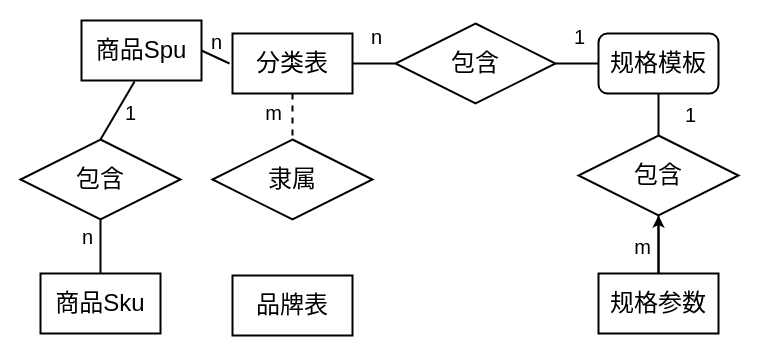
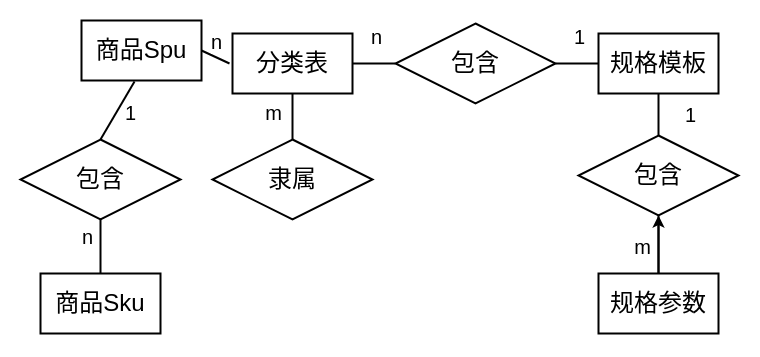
  <mxCell id="0" />
  <mxCell id="1" parent="0" />
  <mxCell id="2" value="&lt;p style=&quot;margin-top: 0pt ; margin-bottom: 0pt ; margin-left: 0in ; direction: ltr ; unicode-bidi: embed ; word-break: normal&quot;&gt;&lt;span style=&quot;font-size: 18pt&quot;&gt;商品&lt;/span&gt;&lt;span style=&quot;font-size: 18pt&quot;&gt;Spu&lt;/span&gt;&lt;/p&gt;" style="rounded=0;whiteSpace=wrap;html=1;gradientColor=none;strokeWidth=2;" parent="1" vertex="1"><mxGeometry x="81" y="20" width="120" height="60" as="geometry" /></mxCell>
  <mxCell id="3" value="&lt;p style=&quot;margin-top: 0pt ; margin-bottom: 0pt ; margin-left: 0in ; direction: ltr ; unicode-bidi: embed ; word-break: normal&quot;&gt;&lt;span style=&quot;font-size: 18pt&quot;&gt;商品&lt;/span&gt;&lt;span style=&quot;font-size: 18pt&quot;&gt;Sku&lt;/span&gt;&lt;/p&gt;" style="rounded=0;whiteSpace=wrap;html=1;gradientColor=none;strokeWidth=2;" parent="1" vertex="1"><mxGeometry x="40" y="273" width="120" height="60" as="geometry" /></mxCell>
  <mxCell id="4" value="&lt;p style=&quot;margin-top: 0pt ; margin-bottom: 0pt ; margin-left: 0in ; direction: ltr ; unicode-bidi: embed ; word-break: normal&quot;&gt;&lt;span style=&quot;font-size: 24px&quot;&gt;分类表&lt;/span&gt;&lt;/p&gt;" style="rounded=0;whiteSpace=wrap;html=1;gradientColor=none;strokeWidth=2;" parent="1" vertex="1"><mxGeometry x="232" y="33" width="120" height="60" as="geometry" /></mxCell>
- <mxCell id="5" value="&lt;p style=&quot;margin-top: 0pt ; margin-bottom: 0pt ; margin-left: 0in ; direction: ltr ; unicode-bidi: embed ; word-break: normal&quot;&gt;&lt;span style=&quot;font-size: 24px&quot;&gt;品牌表&lt;/span&gt;&lt;/p&gt;" style="rounded=0;whiteSpace=wrap;html=1;gradientColor=none;strokeWidth=2;" parent="1" vertex="1"><mxGeometry x="232" y="275" width="120" height="60" as="geometry" /></mxCell>
- <mxCell id="6" value="&lt;p style=&quot;margin-top: 0pt ; margin-bottom: 0pt ; margin-left: 0in ; direction: ltr ; unicode-bidi: embed ; word-break: normal&quot;&gt;&lt;span style=&quot;font-size: 24px&quot;&gt;规格模板&lt;/span&gt;&lt;/p&gt;" style="whiteSpace=wrap;html=1;gradientColor=none;strokeWidth=2;rounded=1;" parent="1" vertex="1"><mxGeometry x="598" y="33" width="120" height="60" as="geometry" /></mxCell>
+ <mxCell id="6" value="&lt;p style=&quot;margin-top: 0pt ; margin-bottom: 0pt ; margin-left: 0in ; direction: ltr ; unicode-bidi: embed ; word-break: normal&quot;&gt;&lt;span style=&quot;font-size: 24px&quot;&gt;规格模板&lt;/span&gt;&lt;/p&gt;" style="rounded=0;whiteSpace=wrap;html=1;gradientColor=none;strokeWidth=2;" parent="1" vertex="1"><mxGeometry x="598" y="33" width="120" height="60" as="geometry" /></mxCell>
  <mxCell id="7" value="&lt;font style=&quot;font-size: 24px&quot;&gt;包含&lt;/font&gt;" style="rhombus;whiteSpace=wrap;html=1;strokeWidth=2;gradientColor=none;" parent="1" vertex="1"><mxGeometry x="20" y="139" width="160" height="80" as="geometry" /></mxCell>
  <mxCell id="8" value="" style="endArrow=none;html=1;entryX=0.442;entryY=1.017;entryDx=0;entryDy=0;exitX=0.5;exitY=0;exitDx=0;exitDy=0;strokeWidth=2;verticalAlign=top;entryPerimeter=0;" parent="1" source="7" target="2" edge="1"><mxGeometry width="50" height="50" relative="1" as="geometry"><mxPoint x="244" y="353" as="sourcePoint" /><mxPoint x="294" y="303" as="targetPoint" /></mxGeometry></mxCell>
  <mxCell id="9" value="1" style="edgeLabel;html=1;align=center;verticalAlign=bottom;resizable=0;points=[];fontSize=20;" parent="8" vertex="1" connectable="0"><mxGeometry x="0.15" y="-1" relative="1" as="geometry"><mxPoint x="9" y="20" as="offset" /></mxGeometry></mxCell>
  <mxCell id="10" value="n" style="endArrow=none;html=1;entryX=0.5;entryY=0;entryDx=0;entryDy=0;exitX=0.5;exitY=1;exitDx=0;exitDy=0;strokeWidth=2;fontSize=20;verticalAlign=bottom;" parent="1" source="7" target="3" edge="1"><mxGeometry x="0.188" y="-13" width="50" height="50" relative="1" as="geometry"><mxPoint x="34" y="-76" as="sourcePoint" /><mxPoint x="255" y="-66" as="targetPoint" /><mxPoint as="offset" /></mxGeometry></mxCell>
  <mxCell id="11" value="n" style="endArrow=none;html=1;exitX=1;exitY=0.5;exitDx=0;exitDy=0;strokeWidth=2;fontSize=20;verticalAlign=bottom;" parent="1" source="2" edge="1"><mxGeometry x="0.049" y="1" width="50" height="50" relative="1" as="geometry"><mxPoint x="34" y="40" as="sourcePoint" /><mxPoint x="229" y="63" as="targetPoint" /><mxPoint as="offset" /></mxGeometry></mxCell>
  <mxCell id="12" value="&lt;font style=&quot;font-size: 24px&quot;&gt;隶属&lt;/font&gt;" style="rhombus;whiteSpace=wrap;html=1;strokeWidth=2;gradientColor=none;" parent="1" vertex="1"><mxGeometry x="212" y="139" width="160" height="80" as="geometry" /></mxCell>
- <mxCell id="13" value="m" style="endArrow=none;html=1;entryX=0.5;entryY=0;entryDx=0;entryDy=0;exitX=0.5;exitY=1;exitDx=0;exitDy=0;strokeWidth=2;fontSize=20;verticalAlign=bottom;dashed=1;" parent="1" source="4" target="12" edge="1"><mxGeometry x="0.478" y="-19" width="50" height="50" relative="1" as="geometry"><mxPoint x="357" y="-85" as="sourcePoint" /><mxPoint x="513" y="-10" as="targetPoint" /><mxPoint as="offset" /></mxGeometry></mxCell>
+ <mxCell id="13" value="m" style="endArrow=none;html=1;entryX=0.5;entryY=0;entryDx=0;entryDy=0;exitX=0.5;exitY=1;exitDx=0;exitDy=0;strokeWidth=2;fontSize=20;verticalAlign=bottom;" parent="1" source="4" target="12" edge="1"><mxGeometry x="0.478" y="-19" width="50" height="50" relative="1" as="geometry"><mxPoint x="357" y="-85" as="sourcePoint" /><mxPoint x="513" y="-10" as="targetPoint" /><mxPoint as="offset" /></mxGeometry></mxCell>
  <mxCell id="14" value="&lt;font style=&quot;font-size: 24px&quot;&gt;包含&lt;/font&gt;" style="rhombus;whiteSpace=wrap;html=1;strokeWidth=2;gradientColor=none;" parent="1" vertex="1"><mxGeometry x="395" y="23" width="160" height="80" as="geometry" /></mxCell>
  <mxCell id="15" value="n" style="endArrow=none;html=1;exitX=1;exitY=0.5;exitDx=0;exitDy=0;strokeWidth=2;fontSize=20;verticalAlign=bottom;entryX=0;entryY=0.5;entryDx=0;entryDy=0;" parent="1" source="4" target="14" edge="1"><mxGeometry x="0.113" y="12" width="50" height="50" relative="1" as="geometry"><mxPoint x="513" y="50" as="sourcePoint" /><mxPoint x="445" y="63" as="targetPoint" /><mxPoint as="offset" /></mxGeometry></mxCell>
  <mxCell id="16" value="1" style="endArrow=none;html=1;entryX=0;entryY=0.5;entryDx=0;entryDy=0;exitX=1;exitY=0.5;exitDx=0;exitDy=0;strokeWidth=2;fontSize=20;verticalAlign=bottom;" parent="1" source="14" target="6" edge="1"><mxGeometry x="0.113" y="12" width="50" height="50" relative="1" as="geometry"><mxPoint x="523" y="60" as="sourcePoint" /><mxPoint x="380" y="93" as="targetPoint" /><mxPoint as="offset" /></mxGeometry></mxCell>
  <mxCell id="17" value="" style="edgeStyle=orthogonalEdgeStyle;rounded=0;orthogonalLoop=1;jettySize=auto;html=1;labelBackgroundColor=none;fontSize=20;strokeWidth=2;verticalAlign=bottom;" parent="1" source="18" target="19" edge="1"><mxGeometry relative="1" as="geometry" /></mxCell>
  <mxCell id="18" value="&lt;p style=&quot;margin-top: 0pt ; margin-bottom: 0pt ; margin-left: 0in ; direction: ltr ; unicode-bidi: embed ; word-break: normal&quot;&gt;&lt;span style=&quot;font-size: 24px&quot;&gt;规格参数&lt;/span&gt;&lt;/p&gt;" style="rounded=0;whiteSpace=wrap;html=1;gradientColor=none;strokeWidth=2;" parent="1" vertex="1"><mxGeometry x="598" y="273" width="120" height="60" as="geometry" /></mxCell>
  <mxCell id="19" value="&lt;font style=&quot;font-size: 24px&quot;&gt;包含&lt;/font&gt;" style="rhombus;whiteSpace=wrap;html=1;strokeWidth=2;gradientColor=none;" parent="1" vertex="1"><mxGeometry x="578" y="135" width="160" height="80" as="geometry" /></mxCell>
  <mxCell id="20" value="1" style="endArrow=none;html=1;entryX=0.5;entryY=0;entryDx=0;entryDy=0;strokeWidth=2;fontSize=20;verticalAlign=bottom;exitX=0.5;exitY=1;exitDx=0;exitDy=0;" parent="1" source="6" target="19" edge="1"><mxGeometry x="0.714" y="32" width="50" height="50" relative="1" as="geometry"><mxPoint x="595" y="317" as="sourcePoint" /><mxPoint x="550" y="417" as="targetPoint" /><mxPoint as="offset" /></mxGeometry></mxCell>
  <mxCell id="21" value="m" style="endArrow=none;html=1;entryX=0.5;entryY=0;entryDx=0;entryDy=0;exitX=0.5;exitY=1;exitDx=0;exitDy=0;strokeWidth=2;fontSize=20;verticalAlign=bottom;labelBackgroundColor=none;" parent="1" source="19" target="18" edge="1"><mxGeometry x="0.586" y="-16" width="50" height="50" relative="1" as="geometry"><mxPoint x="525" y="457" as="sourcePoint" /><mxPoint x="382" y="490" as="targetPoint" /><mxPoint as="offset" /></mxGeometry></mxCell>
